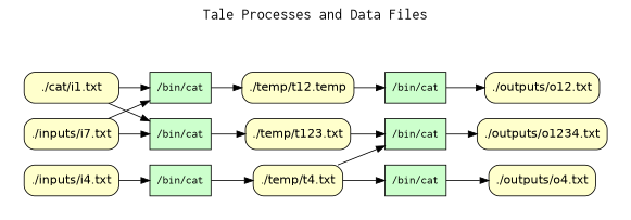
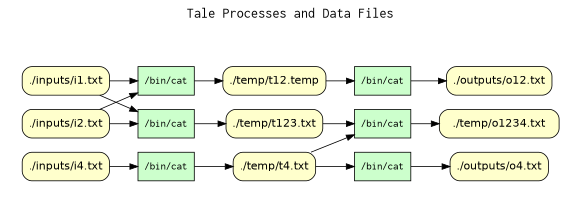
  digraph {
    fontname=Courier
    fontsize=18
    label="Tale Processes and Data Files"
    labelloc=t
    rankdir=LR
    node [fillcolor="#FFFFCC" fontname=Helvetica peripheries=1 shape=box style="rounded,filled"]
-   n1 [label="./cat/i1.txt"]
+   n1 [label="./inputs/i1.txt"]
    n2 [fillcolor="#CCFFCC" fontname=Courier label="/bin/cat" style=filled]
    n3 [fillcolor="#CCFFCC" fontname=Courier label="/bin/cat" style=filled]
-   n4 [label="./inputs/i7.txt"]
+   n4 [label="./inputs/i2.txt"]
    n5 [label="./inputs/i4.txt"]
    n6 [fillcolor="#CCFFCC" fontname=Courier label="/bin/cat" style=filled]
    n7 [label="./outputs/o12.txt"]
-   n8 [label="./outputs/o1234.txt"]
+   n8 [label="./temp/o1234.txt"]
    n9 [label="./outputs/o4.txt"]
    n10 [label="./temp/t12.temp"]
    n11 [fillcolor="#CCFFCC" fontname=Courier label="/bin/cat" style=filled]
    n12 [label="./temp/t123.txt"]
    n13 [fillcolor="#CCFFCC" fontname=Courier label="/bin/cat" style=filled]
    n14 [label="./temp/t4.txt"]
    n15 [fillcolor="#CCFFCC" fontname=Courier label="/bin/cat" style=filled]
    subgraph cluster_1 {
      color=white
      label=""
      penwidth=0
      subgraph cluster_2 {
        color=white
        label=""
        penwidth=0
        n1
        n2
        n3
        n4
        n5
        n6
        n7
        n8
        n9
        n10
        n11
        n12
        n13
        n14
        n15
      }
    }
    n1 -> n2
    n1 -> n3
    n2 -> n10
    n3 -> n12
    n4 -> n2
    n4 -> n3
    n5 -> n6
    n6 -> n14
    n10 -> n11
    n11 -> n7
    n12 -> n13
    n13 -> n8
    n14 -> n13
    n14 -> n15
    n15 -> n9
  }
